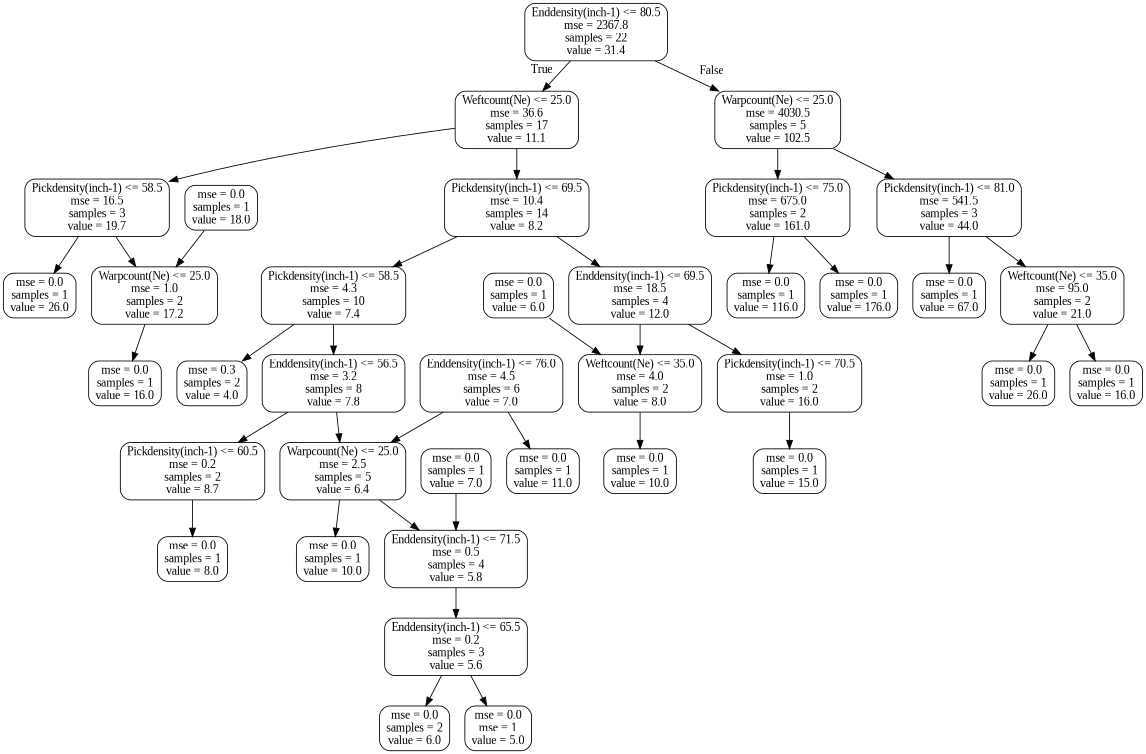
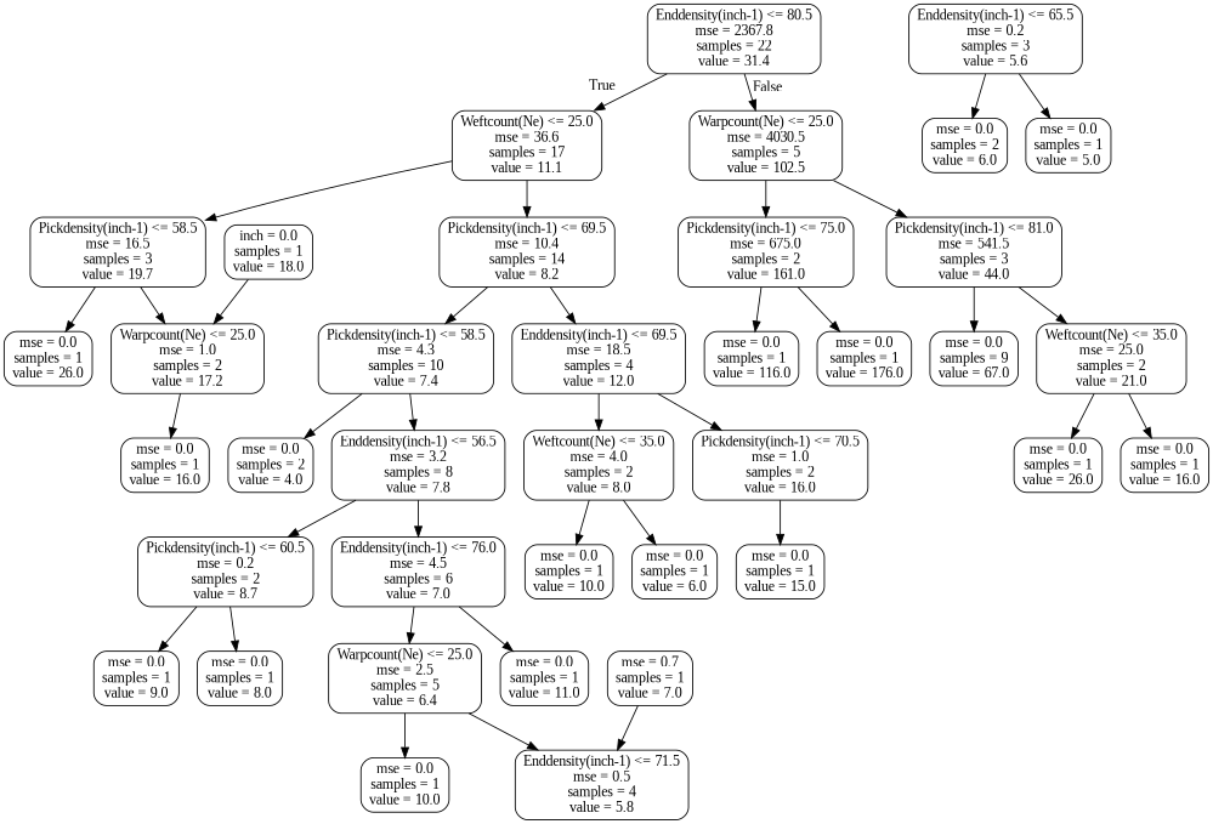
  digraph {
    fontname="Liberation Serif"
    node [color=black fontname="Liberation Serif" shape=box style=rounded]
    edge [fontname="Liberation Serif"]
    n1 [label="Enddensity(inch-1) <= 80.5\nmse = 2367.8\nsamples = 22\nvalue = 31.4"]
    n2 [label="Weftcount(Ne) <= 25.0\nmse = 36.6\nsamples = 17\nvalue = 11.1"]
    n3 [label="Warpcount(Ne) <= 25.0\nmse = 4030.5\nsamples = 5\nvalue = 102.5"]
    n4 [label="Pickdensity(inch-1) <= 58.5\nmse = 16.5\nsamples = 3\nvalue = 19.7"]
    n5 [label="Pickdensity(inch-1) <= 69.5\nmse = 10.4\nsamples = 14\nvalue = 8.2"]
    n6 [label="Pickdensity(inch-1) <= 75.0\nmse = 675.0\nsamples = 2\nvalue = 161.0"]
    n7 [label="Pickdensity(inch-1) <= 81.0\nmse = 541.5\nsamples = 3\nvalue = 44.0"]
    n8 [label="mse = 0.0\nsamples = 1\nvalue = 26.0"]
    n9 [label="Warpcount(Ne) <= 25.0\nmse = 1.0\nsamples = 2\nvalue = 17.2"]
    n10 [label="Pickdensity(inch-1) <= 58.5\nmse = 4.3\nsamples = 10\nvalue = 7.4"]
    n11 [label="Enddensity(inch-1) <= 69.5\nmse = 18.5\nsamples = 4\nvalue = 12.0"]
    n12 [label="mse = 0.0\nsamples = 1\nvalue = 16.0"]
-   n13 [label="mse = 0.0\nsamples = 1\nvalue = 18.0"]
-   n14 [label="mse = 0.3\nsamples = 2\nvalue = 4.0"]
+   n13 [label="inch = 0.0\nsamples = 1\nvalue = 18.0"]
+   n14 [label="mse = 0.0\nsamples = 2\nvalue = 4.0"]
    n15 [label="Enddensity(inch-1) <= 56.5\nmse = 3.2\nsamples = 8\nvalue = 7.8"]
    n16 [label="Weftcount(Ne) <= 35.0\nmse = 4.0\nsamples = 2\nvalue = 8.0"]
    n17 [label="Pickdensity(inch-1) <= 70.5\nmse = 1.0\nsamples = 2\nvalue = 16.0"]
    n18 [label="Pickdensity(inch-1) <= 60.5\nmse = 0.2\nsamples = 2\nvalue = 8.7"]
    n19 [label="Enddensity(inch-1) <= 76.0\nmse = 4.5\nsamples = 6\nvalue = 7.0"]
+   n20 [label="mse = 0.0\nsamples = 1\nvalue = 9.0"]
    n21 [label="mse = 0.0\nsamples = 1\nvalue = 8.0"]
    n22 [label="Warpcount(Ne) <= 25.0\nmse = 2.5\nsamples = 5\nvalue = 6.4"]
    n23 [label="mse = 0.0\nsamples = 1\nvalue = 11.0"]
    n24 [label="mse = 0.0\nsamples = 1\nvalue = 10.0"]
    n25 [label="Enddensity(inch-1) <= 71.5\nmse = 0.5\nsamples = 4\nvalue = 5.8"]
    n26 [label="Enddensity(inch-1) <= 65.5\nmse = 0.2\nsamples = 3\nvalue = 5.6"]
    n27 [label="mse = 0.0\nsamples = 2\nvalue = 6.0"]
-   n28 [label="mse = 0.0\nmse = 1\nvalue = 5.0"]
-   n29 [label="mse = 0.0\nsamples = 1\nvalue = 7.0"]
+   n28 [label="mse = 0.0\nsamples = 1\nvalue = 5.0"]
+   n29 [label="mse = 0.7\nsamples = 1\nvalue = 7.0"]
    n30 [label="mse = 0.0\nsamples = 1\nvalue = 10.0"]
    n31 [label="mse = 0.0\nsamples = 1\nvalue = 6.0"]
    n32 [label="mse = 0.0\nsamples = 1\nvalue = 15.0"]
    n33 [label="mse = 0.0\nsamples = 1\nvalue = 116.0"]
    n34 [label="mse = 0.0\nsamples = 1\nvalue = 176.0"]
-   n35 [label="mse = 0.0\nsamples = 1\nvalue = 67.0"]
-   n36 [label="Weftcount(Ne) <= 35.0\nmse = 95.0\nsamples = 2\nvalue = 21.0"]
+   n35 [label="mse = 0.0\nsamples = 9\nvalue = 67.0"]
+   n36 [label="Weftcount(Ne) <= 35.0\nmse = 25.0\nsamples = 2\nvalue = 21.0"]
    n37 [label="mse = 0.0\nsamples = 1\nvalue = 26.0"]
    n38 [label="mse = 0.0\nsamples = 1\nvalue = 16.0"]
    n1 -> n2 [headlabel=True labelangle=45 labeldistance=2.5]
    n1 -> n3 [headlabel=False labelangle=-45 labeldistance=2.5]
    n2 -> n4
    n2 -> n5
    n3 -> n6
    n3 -> n7
    n4 -> n8
    n4 -> n9
    n5 -> n10
    n5 -> n11
    n6 -> n33
    n6 -> n34
    n7 -> n35
    n7 -> n36
    n9 -> n12
    n10 -> n14
    n10 -> n15
    n11 -> n16
    n11 -> n17
    n13 -> n9
    n15 -> n18
-   n15 -> n22
+   n15 -> n19
    n16 -> n30
-   n31 -> n16
+   n16 -> n31
    n17 -> n32
+   n18 -> n20
    n18 -> n21
    n19 -> n22
    n19 -> n23
    n22 -> n24
    n22 -> n25
-   n25 -> n26
    n26 -> n27
    n26 -> n28
    n29 -> n25
    n36 -> n37
    n36 -> n38
  }
